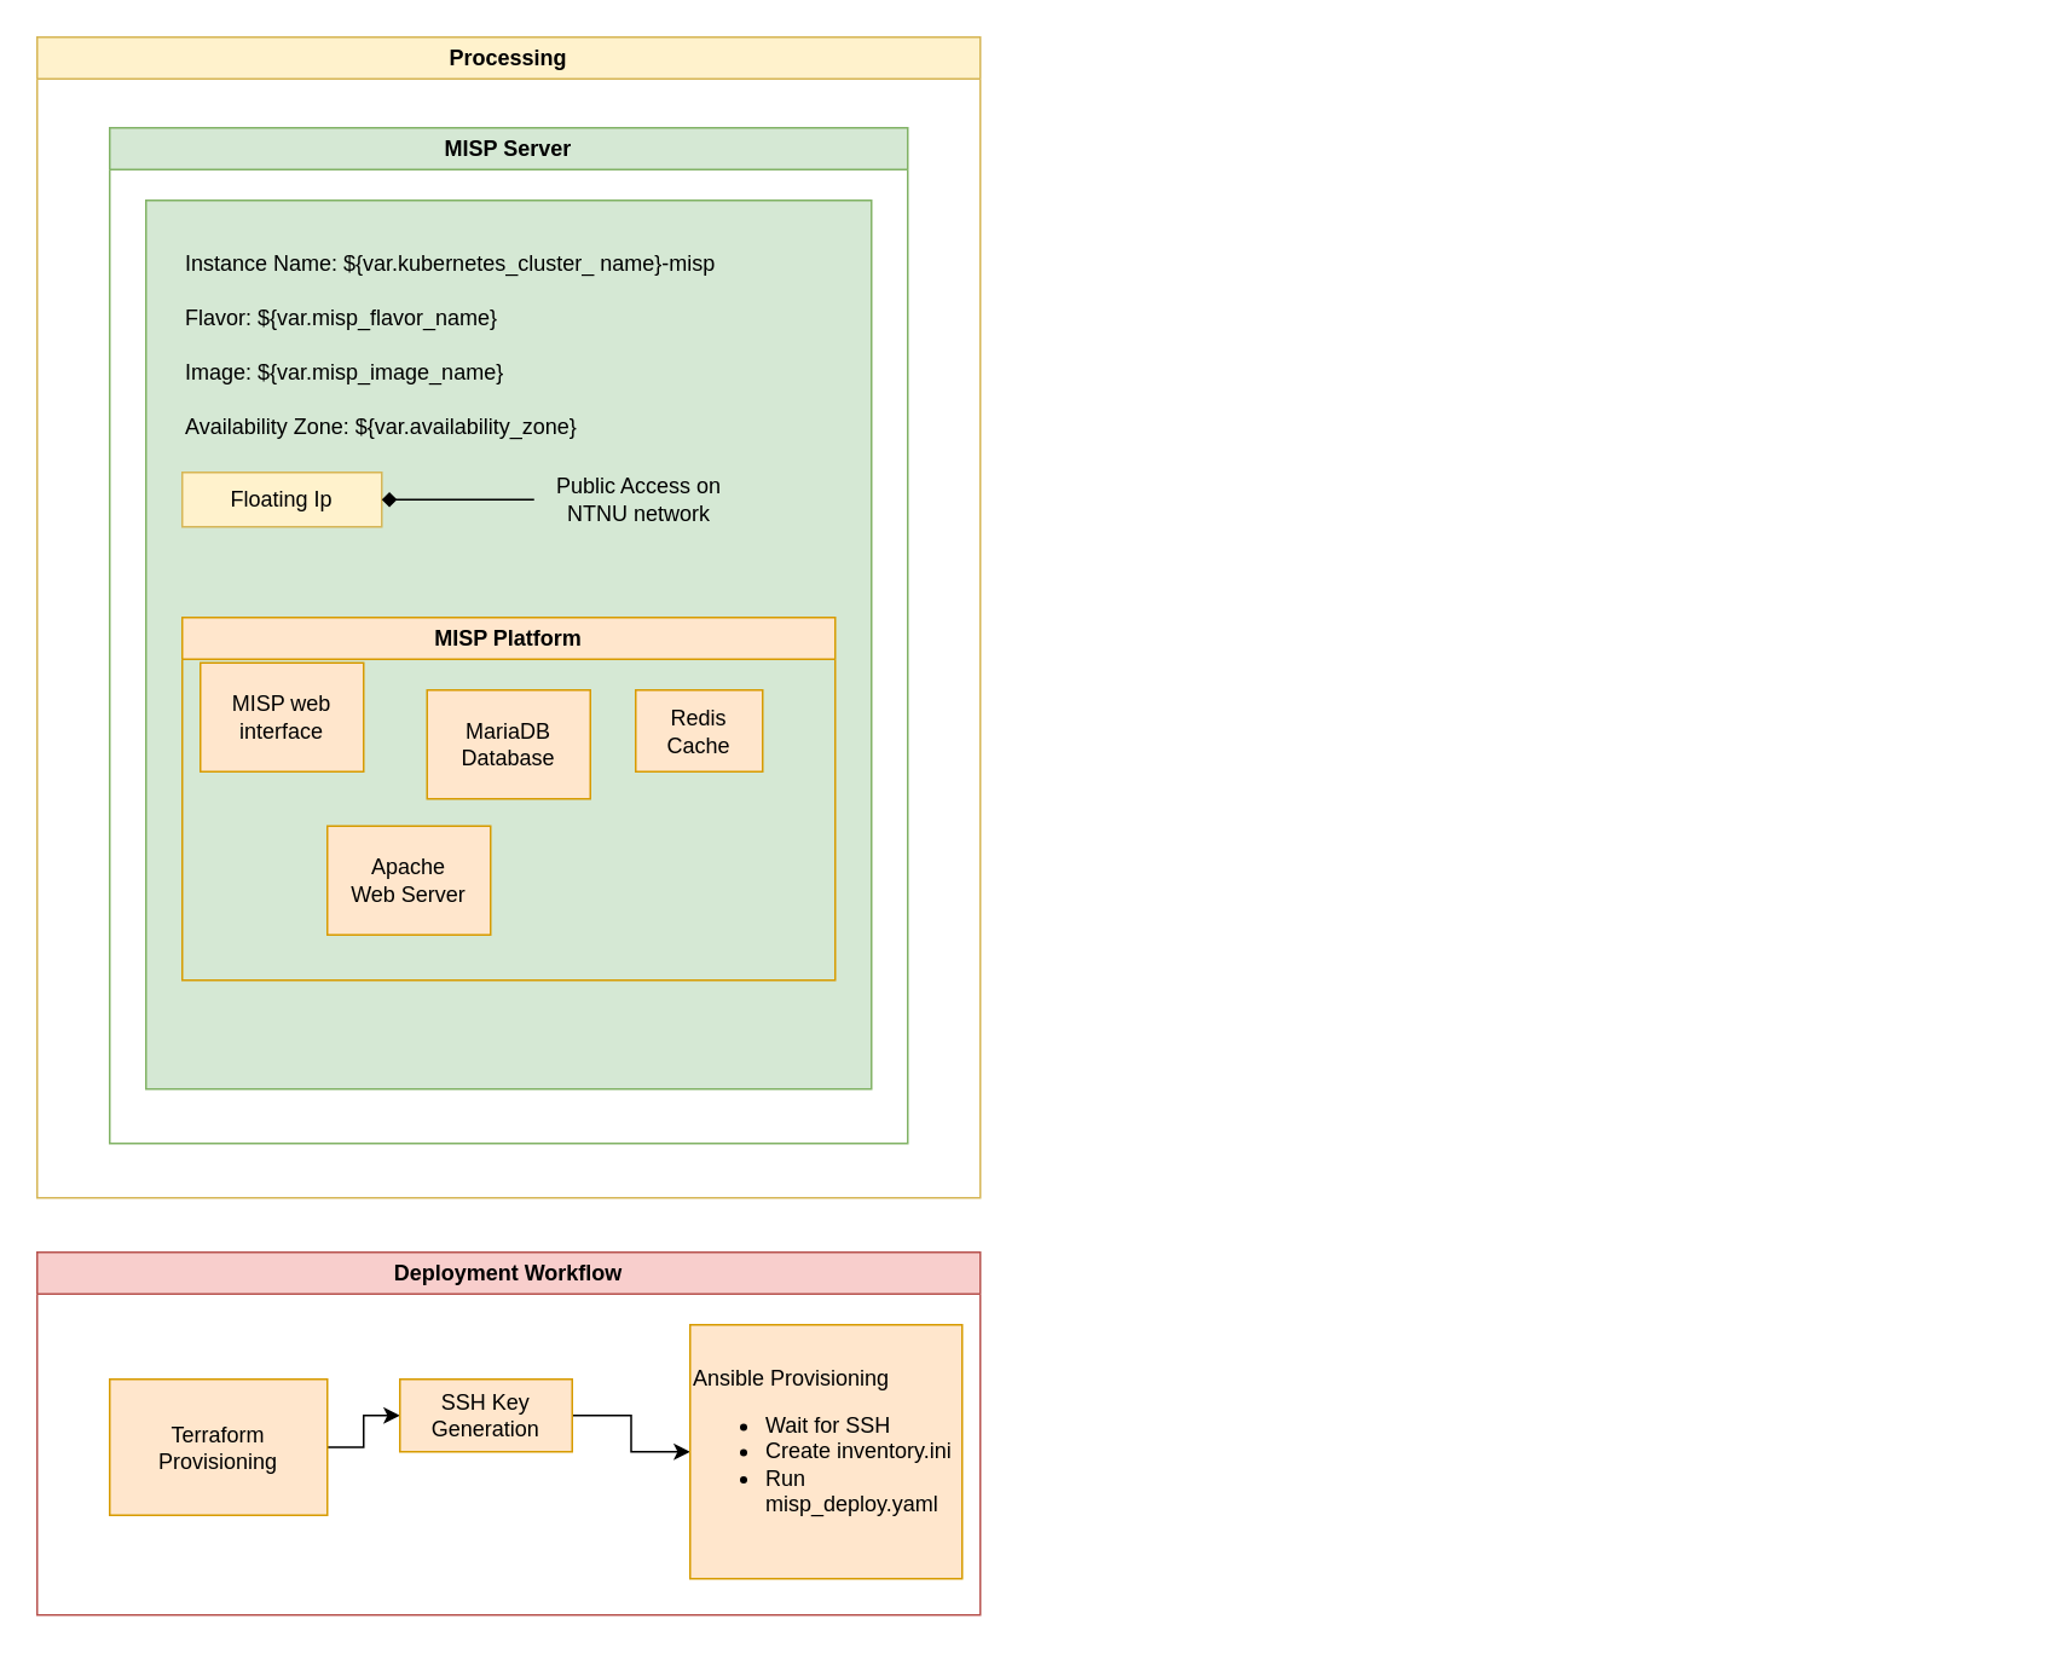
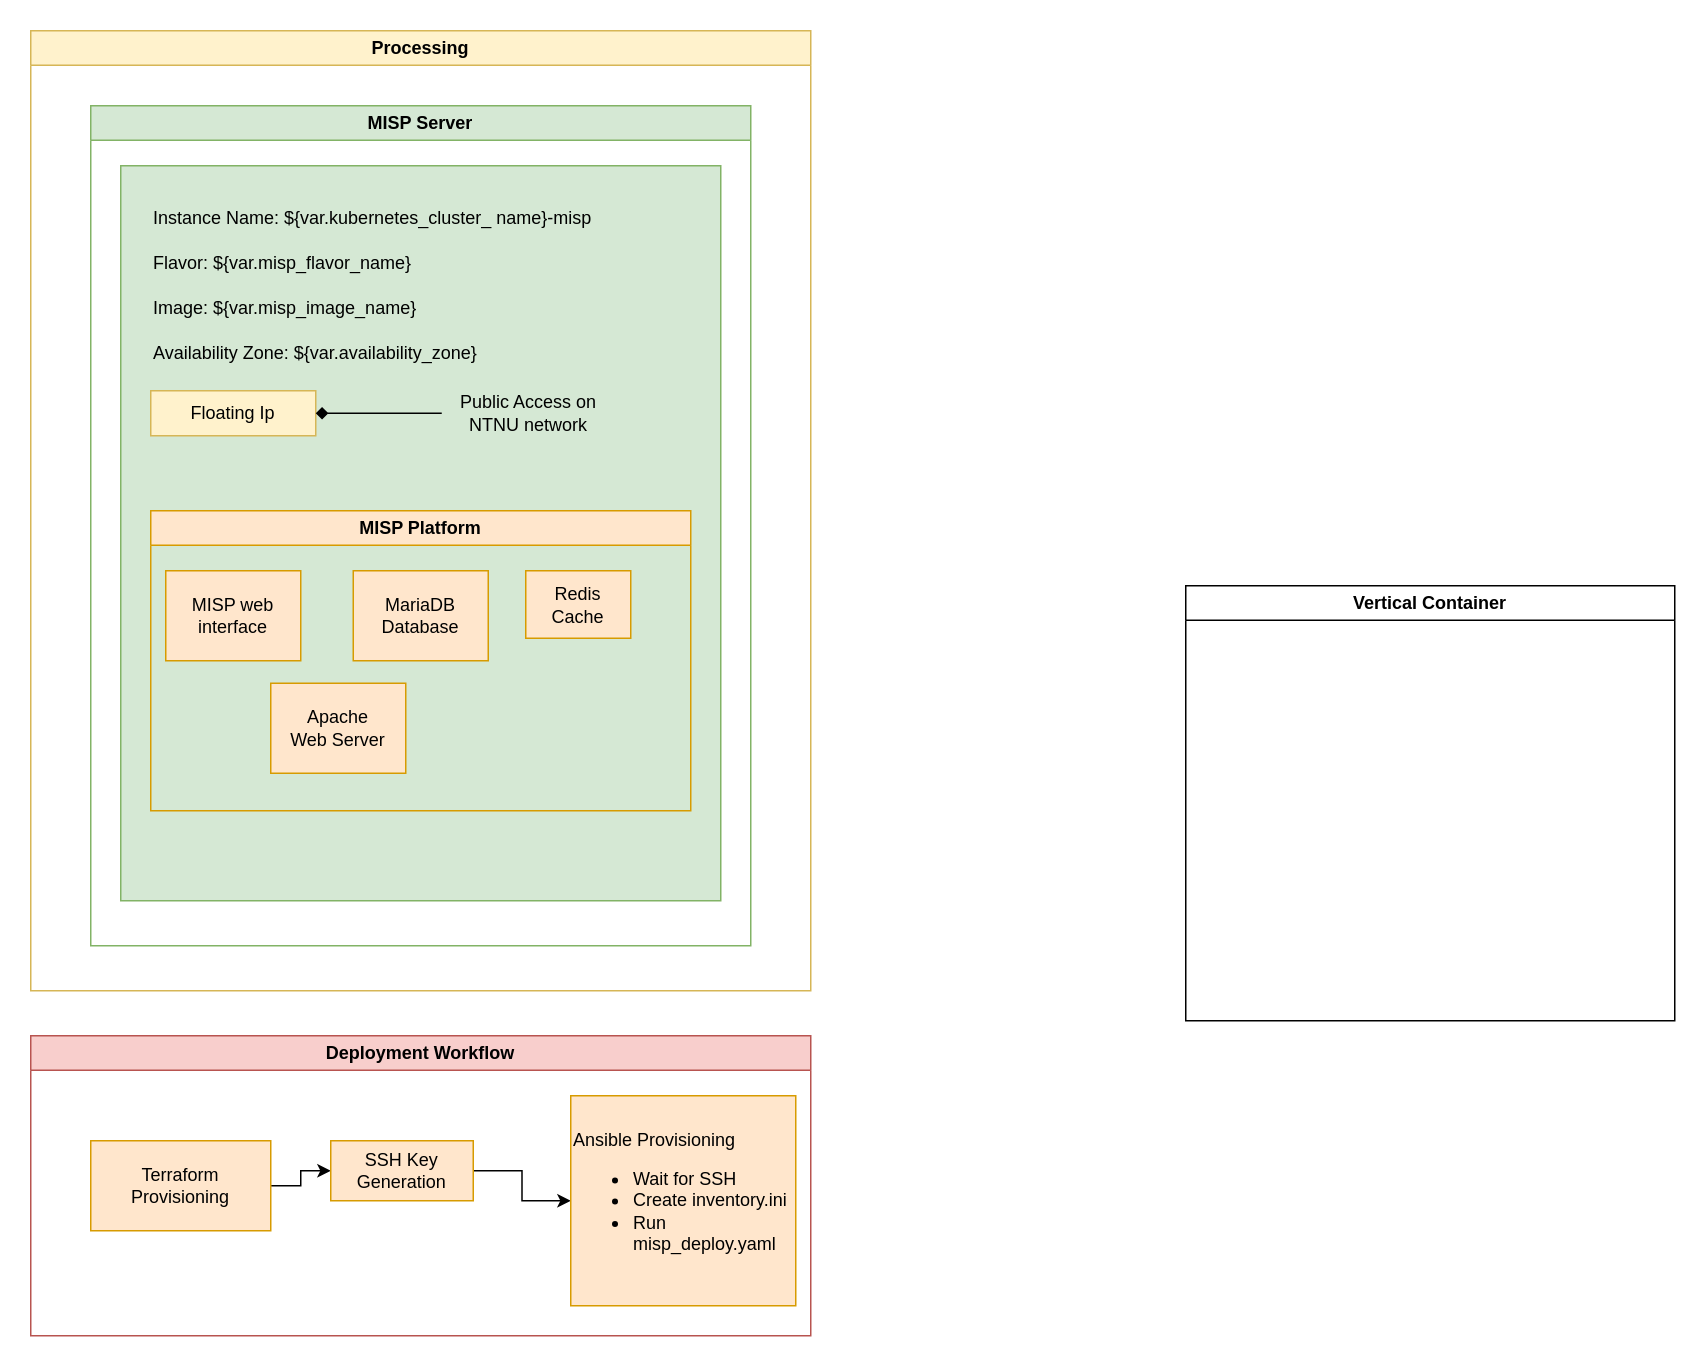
  <mxCell id="0" />
  <mxCell id="1" parent="0" />
  <mxCell id="2" value="&lt;div align=&quot;center&quot;&gt;Processing&lt;/div&gt;" style="swimlane;whiteSpace=wrap;html=1;align=center;fillColor=#fff2cc;strokeColor=#d6b656;" vertex="1" parent="1"><mxGeometry x="20" y="20" width="520" height="640" as="geometry" /></mxCell>
  <mxCell id="3" value="MISP Server" style="swimlane;whiteSpace=wrap;html=1;fillColor=#d5e8d4;strokeColor=#82b366;" vertex="1" parent="2"><mxGeometry x="40" y="50" width="440" height="560" as="geometry" /></mxCell>
  <mxCell id="4" value="" style="rounded=0;whiteSpace=wrap;html=1;fillColor=#d5e8d4;strokeColor=#82b366;" vertex="1" parent="3"><mxGeometry x="20" y="40" width="400" height="490" as="geometry" /></mxCell>
  <mxCell id="5" value="Instance Name: ${var.kubernetes_cluster_ name}-misp" style="text;html=1;align=left;verticalAlign=middle;whiteSpace=wrap;rounded=0;" vertex="1" parent="3"><mxGeometry x="40" y="60" width="310" height="30" as="geometry" /></mxCell>
  <mxCell id="6" value="Availability Zone: ${var.availability_zone}" style="text;html=1;align=left;verticalAlign=middle;whiteSpace=wrap;rounded=0;" vertex="1" parent="3"><mxGeometry x="40" y="150" width="340" height="30" as="geometry" /></mxCell>
  <mxCell id="7" value="Image: ${var.misp_image_name}" style="text;html=1;align=left;verticalAlign=middle;whiteSpace=wrap;rounded=0;" vertex="1" parent="3"><mxGeometry x="40" y="120" width="330" height="30" as="geometry" /></mxCell>
  <mxCell id="8" value="Flavor: ${var.misp_flavor_name}" style="text;html=1;align=left;verticalAlign=middle;whiteSpace=wrap;rounded=0;" vertex="1" parent="3"><mxGeometry x="40" y="90" width="290" height="30" as="geometry" /></mxCell>
  <mxCell id="9" value="Floating Ip" style="rounded=0;whiteSpace=wrap;html=1;fillColor=#fff2cc;strokeColor=#d6b656;" vertex="1" parent="3"><mxGeometry x="40" y="190" width="110" height="30" as="geometry" /></mxCell>
  <mxCell id="10" value="Public Access on NTNU network" style="text;html=1;align=center;verticalAlign=middle;whiteSpace=wrap;rounded=0;" vertex="1" parent="3"><mxGeometry x="234" y="190" width="116" height="30" as="geometry" /></mxCell>
  <mxCell id="11" value="" style="endArrow=diamond;html=1;rounded=0;exitX=0;exitY=0.5;exitDx=0;exitDy=0;entryX=1;entryY=0.5;entryDx=0;entryDy=0;" edge="1" parent="3" source="10" target="9"><mxGeometry width="50" height="50" relative="1" as="geometry"><mxPoint x="130" y="170" as="sourcePoint" /><mxPoint x="180" y="120" as="targetPoint" /></mxGeometry></mxCell>
  <mxCell id="12" value="MISP Platform" style="swimlane;whiteSpace=wrap;html=1;fillColor=#ffe6cc;strokeColor=#d79b00;" vertex="1" parent="3"><mxGeometry x="40" y="270" width="360" height="200" as="geometry" /></mxCell>
  <mxCell id="13" value="&lt;div&gt;Apache&lt;/div&gt;&lt;div&gt;Web Server&lt;/div&gt;" style="rounded=0;whiteSpace=wrap;html=1;fillColor=#ffe6cc;strokeColor=#d79b00;" vertex="1" parent="12"><mxGeometry x="80" y="115" width="90" height="60" as="geometry" /></mxCell>
- <mxCell id="14" value="&lt;div&gt;MISP web &lt;br&gt;&lt;/div&gt;&lt;div&gt;interface&lt;/div&gt;" style="rounded=0;whiteSpace=wrap;html=1;fillColor=#ffe6cc;strokeColor=#d79b00;" vertex="1" parent="3"><mxGeometry x="50" y="295" width="90" height="60" as="geometry" /></mxCell>
+ <mxCell id="14" value="&lt;div&gt;MISP web &lt;br&gt;&lt;/div&gt;&lt;div&gt;interface&lt;/div&gt;" style="rounded=0;whiteSpace=wrap;html=1;fillColor=#ffe6cc;strokeColor=#d79b00;" vertex="1" parent="3"><mxGeometry x="50" y="310" width="90" height="60" as="geometry" /></mxCell>
  <mxCell id="15" value="&lt;div&gt;Redis&lt;/div&gt;&lt;div&gt;Cache&lt;/div&gt;" style="rounded=0;whiteSpace=wrap;html=1;fillColor=#ffe6cc;strokeColor=#d79b00;" vertex="1" parent="3"><mxGeometry x="290" y="310" width="70" height="45" as="geometry" /></mxCell>
  <mxCell id="16" value="&lt;div&gt;MariaDB&lt;/div&gt;&lt;div&gt;Database&lt;/div&gt;" style="rounded=0;whiteSpace=wrap;html=1;fillColor=#ffe6cc;strokeColor=#d79b00;" vertex="1" parent="3"><mxGeometry x="175" y="310" width="90" height="60" as="geometry" /></mxCell>
+ <mxCell id="17" value="Vertical Container" style="swimlane;whiteSpace=wrap;html=1;" vertex="1" parent="1"><mxGeometry x="790" y="390" width="326" height="290" as="geometry" /></mxCell>
  <mxCell id="18" value="Deployment Workflow" style="swimlane;whiteSpace=wrap;html=1;fillColor=#f8cecc;strokeColor=#b85450;" vertex="1" parent="1"><mxGeometry x="20" y="690" width="520" height="200" as="geometry" /></mxCell>
  <mxCell id="19" style="edgeStyle=orthogonalEdgeStyle;rounded=0;orthogonalLoop=1;jettySize=auto;html=1;exitX=1;exitY=0.5;exitDx=0;exitDy=0;entryX=0;entryY=0.5;entryDx=0;entryDy=0;" edge="1" parent="18" source="20" target="22"><mxGeometry relative="1" as="geometry" /></mxCell>
- <mxCell id="20" value="&lt;div&gt;Terraform&lt;/div&gt;&lt;div&gt;Provisioning&lt;/div&gt;" style="rounded=0;whiteSpace=wrap;html=1;fillColor=#ffe6cc;strokeColor=#d79b00;" vertex="1" parent="18"><mxGeometry x="40" y="70" width="120" height="75" as="geometry" /></mxCell>
+ <mxCell id="20" value="&lt;div&gt;Terraform&lt;/div&gt;&lt;div&gt;Provisioning&lt;/div&gt;" style="rounded=0;whiteSpace=wrap;html=1;fillColor=#ffe6cc;strokeColor=#d79b00;" vertex="1" parent="18"><mxGeometry x="40" y="70" width="120" height="60" as="geometry" /></mxCell>
  <mxCell id="21" style="edgeStyle=orthogonalEdgeStyle;rounded=0;orthogonalLoop=1;jettySize=auto;html=1;exitX=1;exitY=0.5;exitDx=0;exitDy=0;entryX=0;entryY=0.5;entryDx=0;entryDy=0;" edge="1" parent="18" source="22" target="23"><mxGeometry relative="1" as="geometry" /></mxCell>
  <mxCell id="22" value="SSH Key&lt;br&gt;Generation" style="rounded=0;whiteSpace=wrap;html=1;fillColor=#ffe6cc;strokeColor=#d79b00;" vertex="1" parent="18"><mxGeometry x="200" y="70" width="95" height="40" as="geometry" /></mxCell>
  <mxCell id="23" value="&lt;div align=&quot;left&quot;&gt;Ansible Provisioning&lt;/div&gt;&lt;div align=&quot;left&quot;&gt;&lt;ul&gt;&lt;li&gt;Wait for SSH&lt;/li&gt;&lt;li&gt;Create inventory.ini&lt;/li&gt;&lt;li&gt;Run misp_deploy.yaml&lt;/li&gt;&lt;/ul&gt;&lt;/div&gt;" style="rounded=0;whiteSpace=wrap;html=1;align=left;fillColor=#ffe6cc;strokeColor=#d79b00;" vertex="1" parent="18"><mxGeometry x="360" y="40" width="150" height="140" as="geometry" /></mxCell>
